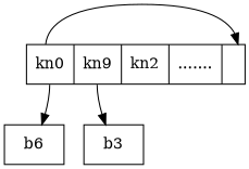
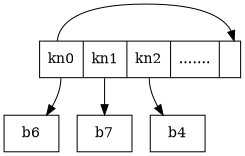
  digraph {
    node [shape=record]
    edge [tailport=k0]
-   n1 [label="<k0> kn0|<k1> kn9|<k2> kn2|.......|<k3>"]
+   n1 [label="<k0> kn0|<k1> kn1|<k2> kn2|.......|<k3>"]
    n2 [label=b6]
-   b3
+   b3 [label=b7]
+   b4
    n1 -> n1 [headport=k3]
    n1 -> n2
    n1 -> b3 [tailport=k1]
+   n1 -> b4 [tailport=k2]
  }
